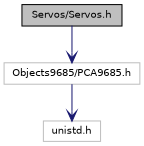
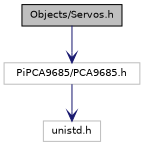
  digraph {
    node [color=grey75 fillcolor=white fontname=Helvetica fontsize=10 shape=record style=filled]
    edge [arrowhead=vee color=midnightblue fontname=Helvetica fontsize=10 labelfontname=Helvetica labelfontsize=10 style=solid]
-   n1 [color=black fillcolor=grey75 fontcolor=black height=0.2 label="Servos/Servos.h" width=0.4]
-   n2 [height=0.2 label="Objects9685/PCA9685.h" width=0.4]
+   n1 [color=black fillcolor=grey75 fontcolor=black height=0.2 label="Objects/Servos.h" width=0.4]
+   n2 [height=0.2 label="PiPCA9685/PCA9685.h" width=0.4]
    n3 [height=0.2 label="unistd.h" width=0.4]
    n1 -> n2
    n2 -> n3
  }
